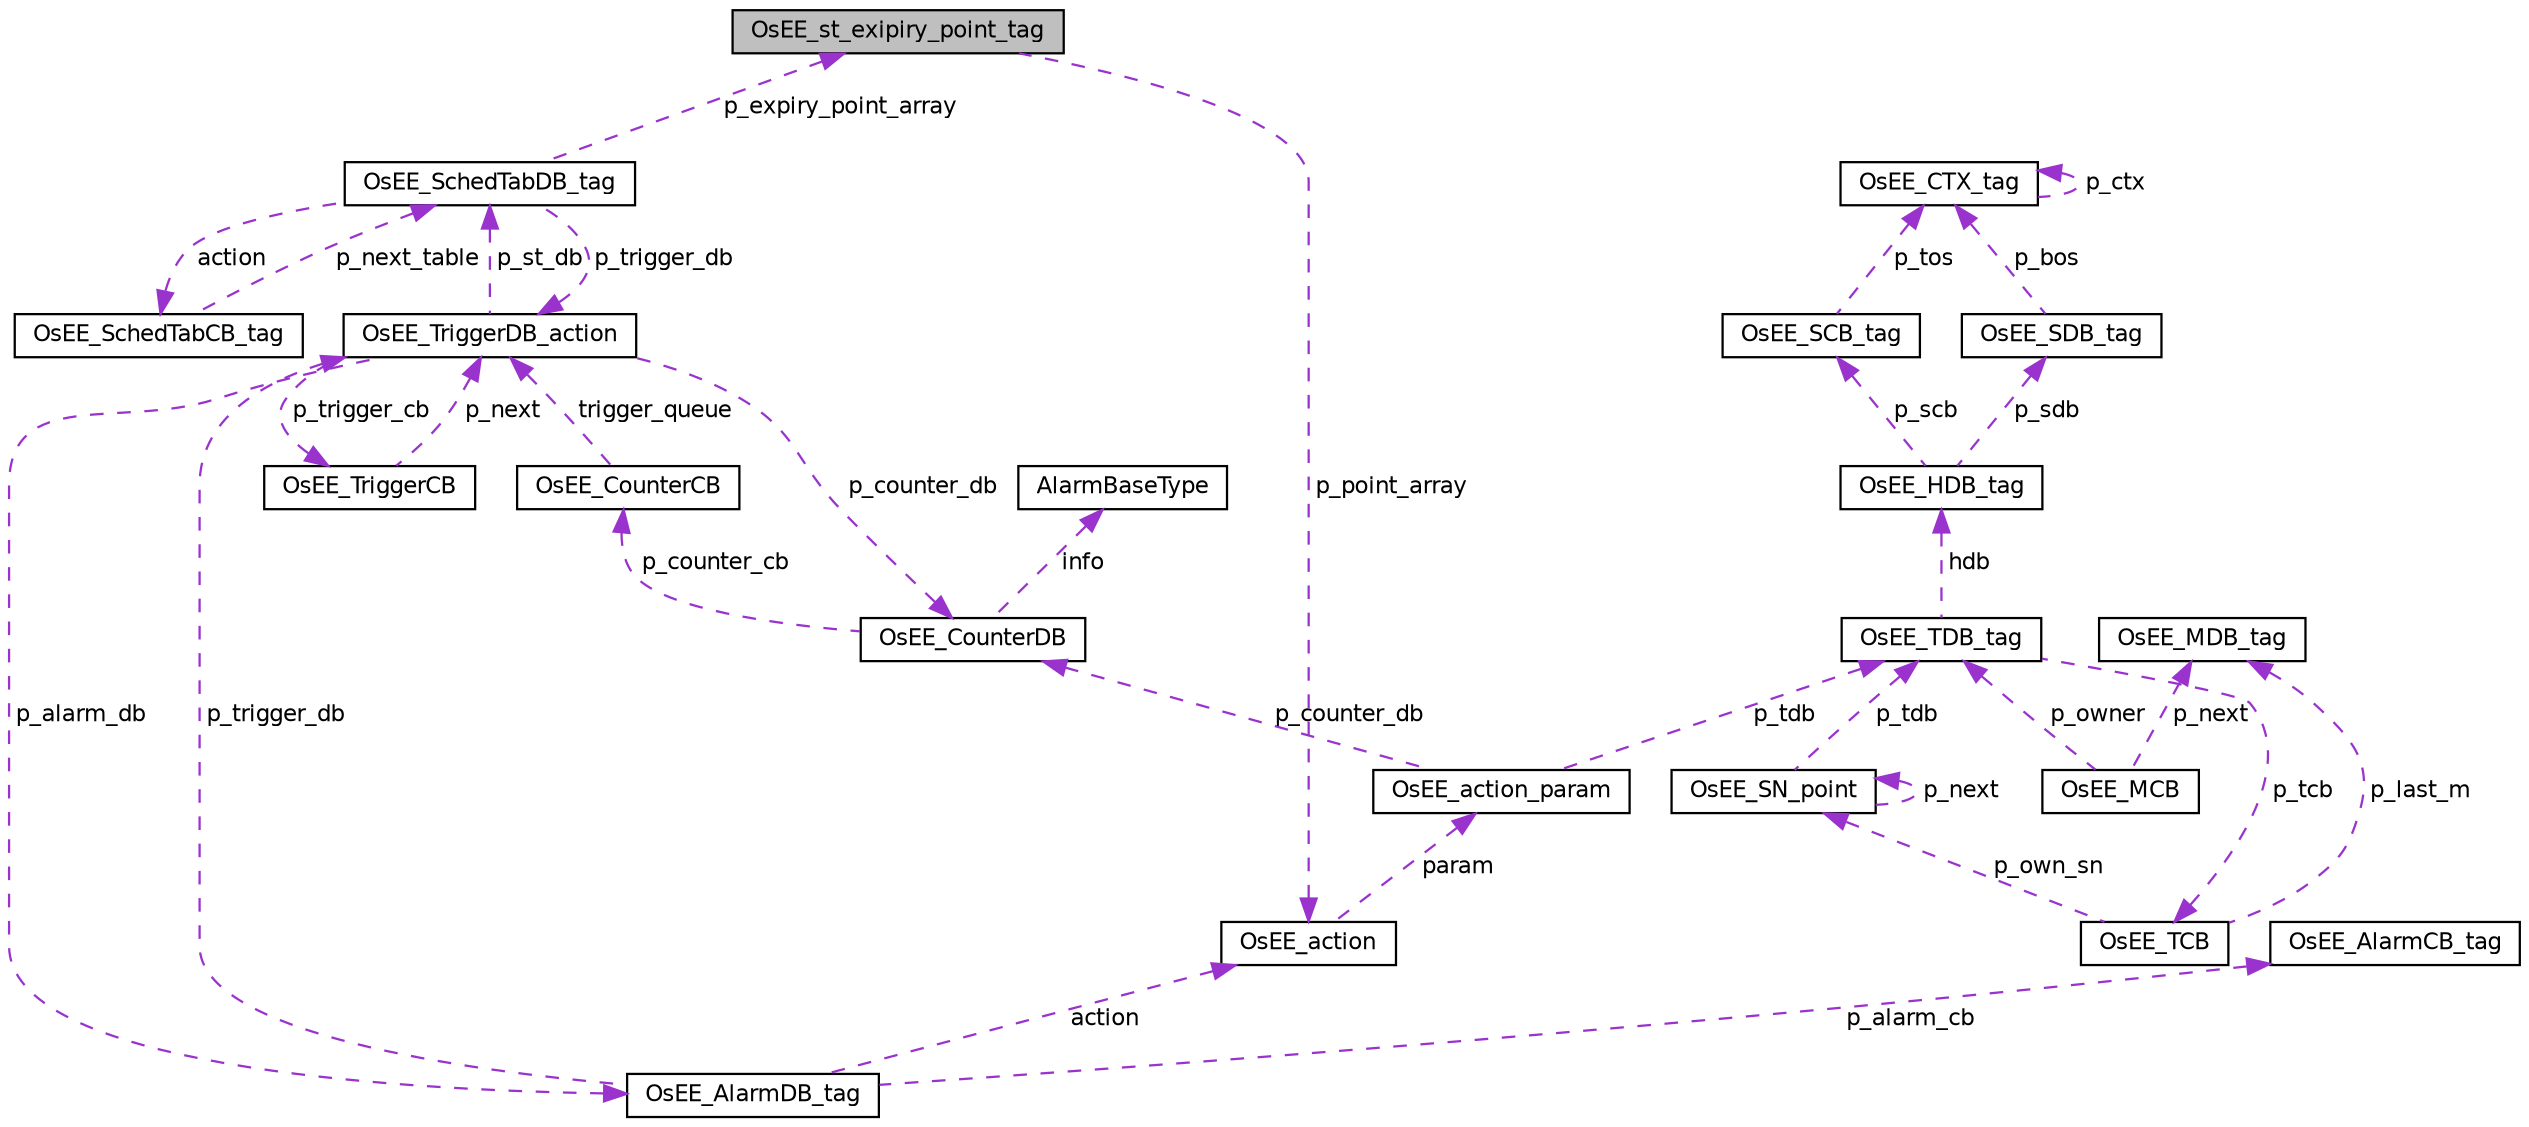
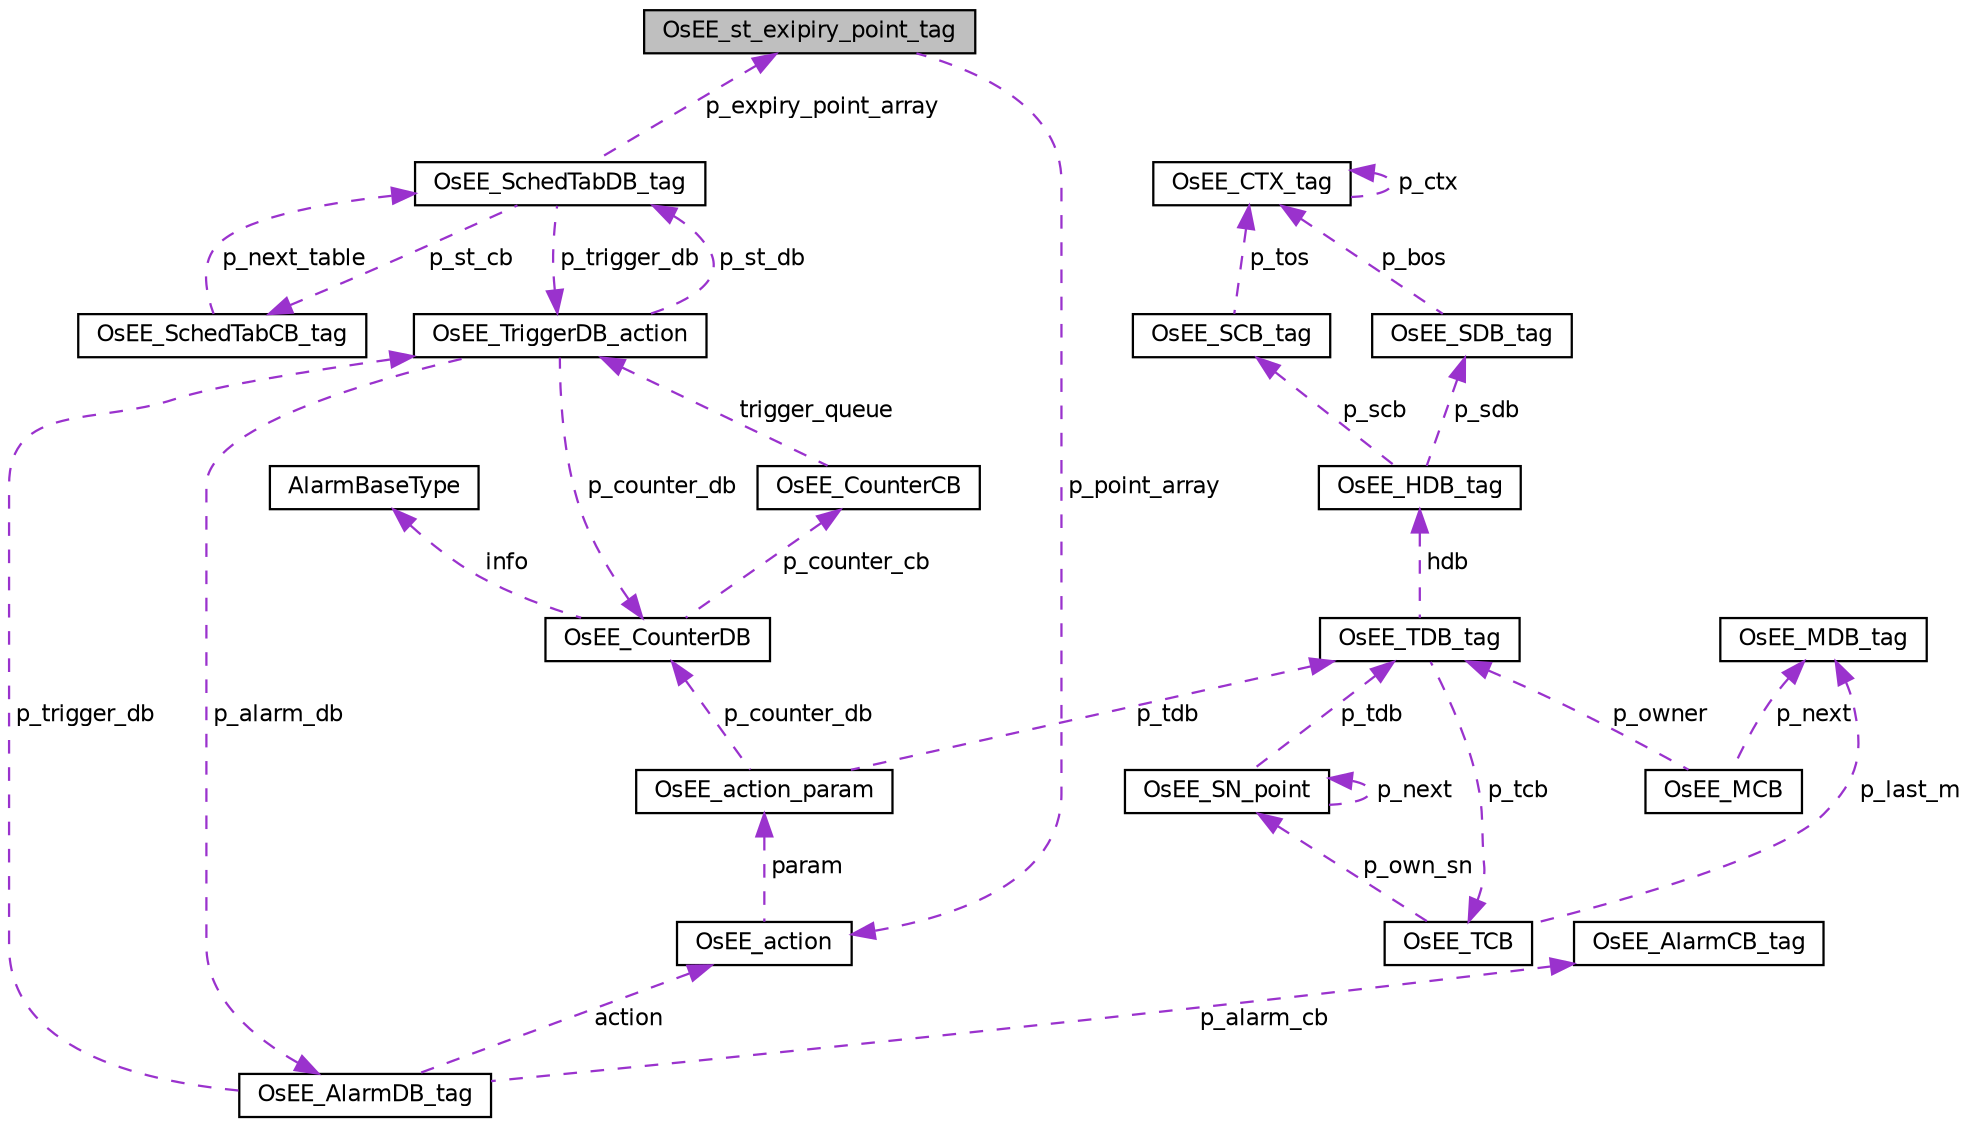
  digraph {
    node [color=black fillcolor=white fontname=Helvetica fontsize=10 shape=record style=filled]
    edge [color=darkorchid3 dir=back fontname=Helvetica fontsize=10 labelfontname=Helvetica labelfontsize=10 style=dashed]
    n1 [fillcolor=grey75 fontcolor=black height=0.2 label=OsEE_st_exipiry_point_tag width=0.4]
    n2 [height=0.2 label=OsEE_SchedTabDB_tag width=0.4]
    n3 [height=0.2 label=OsEE_TriggerDB_action width=0.4]
    n4 [height=0.2 label=OsEE_SchedTabCB_tag width=0.4]
    n5 [height=0.2 label=OsEE_action width=0.4]
    n6 [height=0.2 label=OsEE_AlarmDB_tag width=0.4]
    n7 [height=0.2 label=OsEE_action_param width=0.4]
    n8 [height=0.2 label=OsEE_TDB_tag width=0.4]
    n9 [height=0.2 label=OsEE_SN_point width=0.4]
    n10 [height=0.2 label=OsEE_MCB width=0.4]
    n11 [height=0.2 label=OsEE_TCB width=0.4]
    n12 [height=0.2 label=OsEE_MDB_tag width=0.4]
    n13 [height=0.2 label=OsEE_HDB_tag width=0.4]
    n14 [height=0.2 label=OsEE_SCB_tag width=0.4]
    n15 [height=0.2 label=OsEE_CTX_tag width=0.4]
    n16 [height=0.2 label=OsEE_SDB_tag width=0.4]
    n17 [height=0.2 label=OsEE_CounterDB width=0.4]
    n18 [height=0.2 label=OsEE_CounterCB width=0.4]
-   n19 [height=0.2 label=OsEE_TriggerCB width=0.4]
    n20 [height=0.2 label=AlarmBaseType width=0.4]
    n21 [height=0.2 label=OsEE_AlarmCB_tag width=0.4]
    n1 -> n2 [label=" p_expiry_point_array"]
    n2 -> n3 [label=" p_st_db"]
    n2 -> n4 [label=" p_next_table"]
    n3 -> n2 [label=" p_trigger_db"]
    n3 -> n6 [label=" p_trigger_db"]
    n3 -> n18 [label=" trigger_queue"]
-   n3 -> n19 [label=" p_next"]
-   n4 -> n2 [label=" action"]
+   n4 -> n2 [label=" p_st_cb"]
    n5 -> n1 [label=" p_point_array"]
    n5 -> n6 [label=" action"]
    n6 -> n3 [label=" p_alarm_db"]
    n7 -> n5 [label=" param"]
    n8 -> n7 [label=" p_tdb"]
    n8 -> n9 [label=" p_tdb"]
    n8 -> n10 [label=" p_owner"]
    n9 -> n9 [label=" p_next"]
    n9 -> n11 [label=" p_own_sn"]
    n11 -> n8 [label=" p_tcb"]
    n12 -> n10 [label=" p_next"]
    n12 -> n11 [label=" p_last_m"]
    n13 -> n8 [label=" hdb"]
    n14 -> n13 [label=" p_scb"]
    n15 -> n14 [label=" p_tos"]
    n15 -> n15 [label=" p_ctx"]
    n15 -> n16 [label=" p_bos"]
    n16 -> n13 [label=" p_sdb"]
    n17 -> n3 [label=" p_counter_db"]
    n17 -> n7 [label=" p_counter_db"]
    n18 -> n17 [label=" p_counter_cb"]
-   n19 -> n3 [label=" p_trigger_cb"]
    n20 -> n17 [label=" info"]
    n21 -> n6 [label=" p_alarm_cb"]
  }
